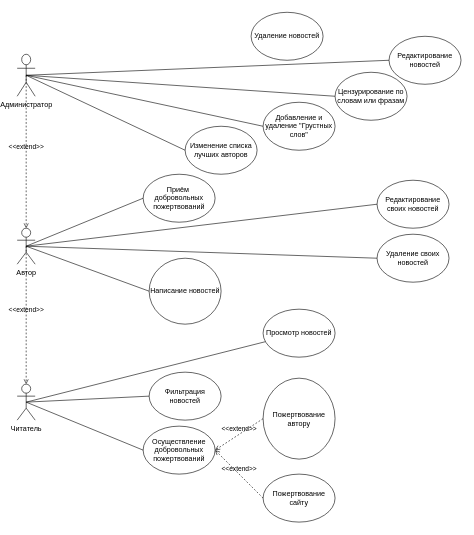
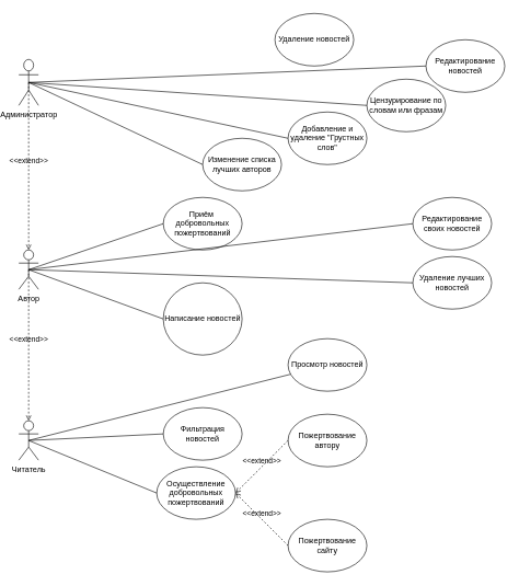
  <mxCell id="0" />
  <mxCell id="1" parent="0" />
  <mxCell id="2" value="Администратор" style="shape=umlActor;verticalLabelPosition=bottom;verticalAlign=top;html=1;outlineConnect=0;" vertex="1" parent="1"><mxGeometry x="20" y="90" width="30" height="70" as="geometry" /></mxCell>
  <mxCell id="3" value="Автор" style="shape=umlActor;verticalLabelPosition=bottom;verticalAlign=top;html=1;outlineConnect=0;" vertex="1" parent="1"><mxGeometry x="20" y="380" width="30" height="60" as="geometry" /></mxCell>
  <mxCell id="4" value="Читатель" style="shape=umlActor;verticalLabelPosition=bottom;verticalAlign=top;html=1;outlineConnect=0;" vertex="1" parent="1"><mxGeometry x="20" y="640" width="30" height="60" as="geometry" /></mxCell>
  <mxCell id="5" value="&amp;lt;&amp;lt;extend&amp;gt;&amp;gt;" style="html=1;verticalAlign=bottom;labelBackgroundColor=none;endArrow=open;endFill=0;dashed=1;exitX=0.5;exitY=0.5;exitDx=0;exitDy=0;exitPerimeter=0;" edge="1" parent="1" source="2" target="3"><mxGeometry width="160" relative="1" as="geometry"><mxPoint x="30" y="420" as="sourcePoint" /><mxPoint x="100" y="350" as="targetPoint" /></mxGeometry></mxCell>
  <mxCell id="6" value="&amp;lt;&amp;lt;extend&amp;gt;&amp;gt;" style="html=1;verticalAlign=bottom;labelBackgroundColor=none;endArrow=open;endFill=0;dashed=1;exitX=0.5;exitY=0.5;exitDx=0;exitDy=0;exitPerimeter=0;entryX=0.5;entryY=0;entryDx=0;entryDy=0;entryPerimeter=0;" edge="1" parent="1" source="3" target="4"><mxGeometry width="160" relative="1" as="geometry"><mxPoint x="300" y="400" as="sourcePoint" /><mxPoint x="460" y="400" as="targetPoint" /></mxGeometry></mxCell>
  <mxCell id="7" value="" style="endArrow=none;html=1;exitX=0.5;exitY=0.5;exitDx=0;exitDy=0;exitPerimeter=0;" edge="1" parent="1" source="4" target="8"><mxGeometry width="50" height="50" relative="1" as="geometry"><mxPoint x="360" y="430" as="sourcePoint" /><mxPoint x="410" y="380" as="targetPoint" /></mxGeometry></mxCell>
  <mxCell id="8" value="Просмотр новостей" style="ellipse;whiteSpace=wrap;html=1;" vertex="1" parent="1"><mxGeometry x="430" y="515" width="120" height="80" as="geometry" /></mxCell>
  <mxCell id="9" value="Фильтрация новостей" style="ellipse;whiteSpace=wrap;html=1;" vertex="1" parent="1"><mxGeometry x="240" y="620" width="120" height="80" as="geometry" /></mxCell>
  <mxCell id="10" value="" style="endArrow=none;html=1;entryX=0;entryY=0.5;entryDx=0;entryDy=0;exitX=0.5;exitY=0.5;exitDx=0;exitDy=0;exitPerimeter=0;" edge="1" parent="1" source="4" target="9"><mxGeometry width="50" height="50" relative="1" as="geometry"><mxPoint x="110" y="700" as="sourcePoint" /><mxPoint x="410" y="380" as="targetPoint" /></mxGeometry></mxCell>
  <mxCell id="11" value="Осуществление&lt;br&gt;добровольных&lt;br&gt;пожертвований" style="ellipse;whiteSpace=wrap;html=1;" vertex="1" parent="1"><mxGeometry x="230" y="710" width="120" height="80" as="geometry" /></mxCell>
  <mxCell id="12" value="" style="endArrow=none;html=1;entryX=0.5;entryY=0.5;entryDx=0;entryDy=0;entryPerimeter=0;exitX=0;exitY=0.5;exitDx=0;exitDy=0;" edge="1" parent="1" source="11" target="4"><mxGeometry width="50" height="50" relative="1" as="geometry"><mxPoint x="160" y="720" as="sourcePoint" /><mxPoint x="410" y="410" as="targetPoint" /></mxGeometry></mxCell>
- <mxCell id="13" value="Пожертвование автору" style="ellipse;whiteSpace=wrap;html=1;" vertex="1" parent="1"><mxGeometry x="430" y="630" width="120" height="135" as="geometry" /></mxCell>
+ <mxCell id="13" value="Пожертвование автору" style="ellipse;whiteSpace=wrap;html=1;" vertex="1" parent="1"><mxGeometry x="430" y="630" width="120" height="80" as="geometry" /></mxCell>
  <mxCell id="14" value="Пожертвование&lt;br&gt;сайту" style="ellipse;whiteSpace=wrap;html=1;" vertex="1" parent="1"><mxGeometry x="430" y="790" width="120" height="80" as="geometry" /></mxCell>
  <mxCell id="15" value="&amp;lt;&amp;lt;extend&amp;gt;&amp;gt;" style="html=1;verticalAlign=bottom;labelBackgroundColor=none;endArrow=open;endFill=0;dashed=1;exitX=0;exitY=0.5;exitDx=0;exitDy=0;entryX=1;entryY=0.5;entryDx=0;entryDy=0;" edge="1" parent="1" source="13" target="11"><mxGeometry width="160" relative="1" as="geometry"><mxPoint x="300" y="420" as="sourcePoint" /><mxPoint x="460" y="420" as="targetPoint" /></mxGeometry></mxCell>
  <mxCell id="16" value="&amp;lt;&amp;lt;extend&amp;gt;&amp;gt;" style="html=1;verticalAlign=bottom;labelBackgroundColor=none;endArrow=open;endFill=0;dashed=1;entryX=1;entryY=0.5;entryDx=0;entryDy=0;exitX=0;exitY=0.5;exitDx=0;exitDy=0;" edge="1" parent="1" source="14" target="11"><mxGeometry width="160" relative="1" as="geometry"><mxPoint x="300" y="420" as="sourcePoint" /><mxPoint x="460" y="420" as="targetPoint" /></mxGeometry></mxCell>
- <mxCell id="17" value="Приём&amp;nbsp; добровольных пожертвований" style="ellipse;whiteSpace=wrap;html=1;" vertex="1" parent="1"><mxGeometry x="230" y="290" width="120" height="80" as="geometry" /></mxCell>
+ <mxCell id="17" value="Приём&amp;nbsp; добровольных пожертвований" style="ellipse;whiteSpace=wrap;html=1;" vertex="1" parent="1"><mxGeometry x="240" y="300" width="120" height="80" as="geometry" /></mxCell>
  <mxCell id="18" value="Написание новостей" style="ellipse;whiteSpace=wrap;html=1;" vertex="1" parent="1"><mxGeometry x="240" y="430" width="120" height="110" as="geometry" /></mxCell>
  <mxCell id="19" value="Редактирование своих новостей" style="ellipse;whiteSpace=wrap;html=1;" vertex="1" parent="1"><mxGeometry x="620" y="300" width="120" height="80" as="geometry" /></mxCell>
- <mxCell id="20" value="Удаление своих новостей" style="ellipse;whiteSpace=wrap;html=1;" vertex="1" parent="1"><mxGeometry x="620" y="390" width="120" height="80" as="geometry" /></mxCell>
+ <mxCell id="20" value="Удаление лучших новостей" style="ellipse;whiteSpace=wrap;html=1;" vertex="1" parent="1"><mxGeometry x="620" y="390" width="120" height="80" as="geometry" /></mxCell>
  <mxCell id="21" value="" style="endArrow=none;html=1;exitX=0;exitY=0.5;exitDx=0;exitDy=0;entryX=0.5;entryY=0.5;entryDx=0;entryDy=0;entryPerimeter=0;" edge="1" parent="1" source="18" target="3"><mxGeometry width="50" height="50" relative="1" as="geometry"><mxPoint x="360" y="520" as="sourcePoint" /><mxPoint x="410" y="470" as="targetPoint" /></mxGeometry></mxCell>
  <mxCell id="22" value="" style="endArrow=none;html=1;entryX=0;entryY=0.5;entryDx=0;entryDy=0;exitX=0.5;exitY=0.5;exitDx=0;exitDy=0;exitPerimeter=0;" edge="1" parent="1" source="3" target="20"><mxGeometry width="50" height="50" relative="1" as="geometry"><mxPoint x="100" y="360" as="sourcePoint" /><mxPoint x="410" y="470" as="targetPoint" /></mxGeometry></mxCell>
  <mxCell id="23" value="" style="endArrow=none;html=1;exitX=0;exitY=0.5;exitDx=0;exitDy=0;entryX=0.5;entryY=0.5;entryDx=0;entryDy=0;entryPerimeter=0;" edge="1" parent="1" source="19" target="3"><mxGeometry width="50" height="50" relative="1" as="geometry"><mxPoint x="360" y="520" as="sourcePoint" /><mxPoint x="410" y="470" as="targetPoint" /></mxGeometry></mxCell>
  <mxCell id="24" value="" style="endArrow=none;html=1;entryX=0;entryY=0.5;entryDx=0;entryDy=0;exitX=0.5;exitY=0.5;exitDx=0;exitDy=0;exitPerimeter=0;" edge="1" parent="1" source="3" target="17"><mxGeometry width="50" height="50" relative="1" as="geometry"><mxPoint x="360" y="520" as="sourcePoint" /><mxPoint x="410" y="470" as="targetPoint" /></mxGeometry></mxCell>
  <mxCell id="25" value="Удаление новостей" style="ellipse;whiteSpace=wrap;html=1;" vertex="1" parent="1"><mxGeometry x="410" y="20" width="120" height="80" as="geometry" /></mxCell>
  <mxCell id="26" value="Редактирование новостей" style="ellipse;whiteSpace=wrap;html=1;" vertex="1" parent="1"><mxGeometry x="640" y="60" width="120" height="80" as="geometry" /></mxCell>
  <mxCell id="27" value="Цензурирование по словам или фразам" style="ellipse;whiteSpace=wrap;html=1;" vertex="1" parent="1"><mxGeometry x="550" y="120" width="120" height="80" as="geometry" /></mxCell>
  <mxCell id="28" value="" style="endArrow=none;html=1;entryX=0;entryY=0.5;entryDx=0;entryDy=0;exitX=0.5;exitY=0.5;exitDx=0;exitDy=0;exitPerimeter=0;" edge="1" parent="1" source="2" target="26"><mxGeometry width="50" height="50" relative="1" as="geometry"><mxPoint x="420" y="290" as="sourcePoint" /><mxPoint x="470" y="240" as="targetPoint" /></mxGeometry></mxCell>
  <mxCell id="29" value="" style="endArrow=none;html=1;exitX=0;exitY=0.5;exitDx=0;exitDy=0;entryX=0.5;entryY=0.5;entryDx=0;entryDy=0;entryPerimeter=0;" edge="1" parent="1" source="27" target="2"><mxGeometry width="50" height="50" relative="1" as="geometry"><mxPoint x="440" y="250" as="sourcePoint" /><mxPoint x="490" y="200" as="targetPoint" /></mxGeometry></mxCell>
  <mxCell id="30" value="Добавление и удаление &quot;Грустных слов&quot;" style="ellipse;whiteSpace=wrap;html=1;" vertex="1" parent="1"><mxGeometry x="430" y="170" width="120" height="80" as="geometry" /></mxCell>
  <mxCell id="31" value="Изменение списка лучших авторов" style="ellipse;whiteSpace=wrap;html=1;" vertex="1" parent="1"><mxGeometry x="300" y="210" width="120" height="80" as="geometry" /></mxCell>
  <mxCell id="32" value="" style="endArrow=none;html=1;entryX=0;entryY=0.5;entryDx=0;entryDy=0;exitX=0.5;exitY=0.5;exitDx=0;exitDy=0;exitPerimeter=0;" edge="1" parent="1" source="2" target="31"><mxGeometry width="50" height="50" relative="1" as="geometry"><mxPoint x="360" y="380" as="sourcePoint" /><mxPoint x="410" y="330" as="targetPoint" /></mxGeometry></mxCell>
  <mxCell id="33" value="" style="endArrow=none;html=1;entryX=0;entryY=0.5;entryDx=0;entryDy=0;exitX=0.5;exitY=0.5;exitDx=0;exitDy=0;exitPerimeter=0;" edge="1" parent="1" source="2" target="30"><mxGeometry width="50" height="50" relative="1" as="geometry"><mxPoint x="360" y="380" as="sourcePoint" /><mxPoint x="410" y="330" as="targetPoint" /></mxGeometry></mxCell>
